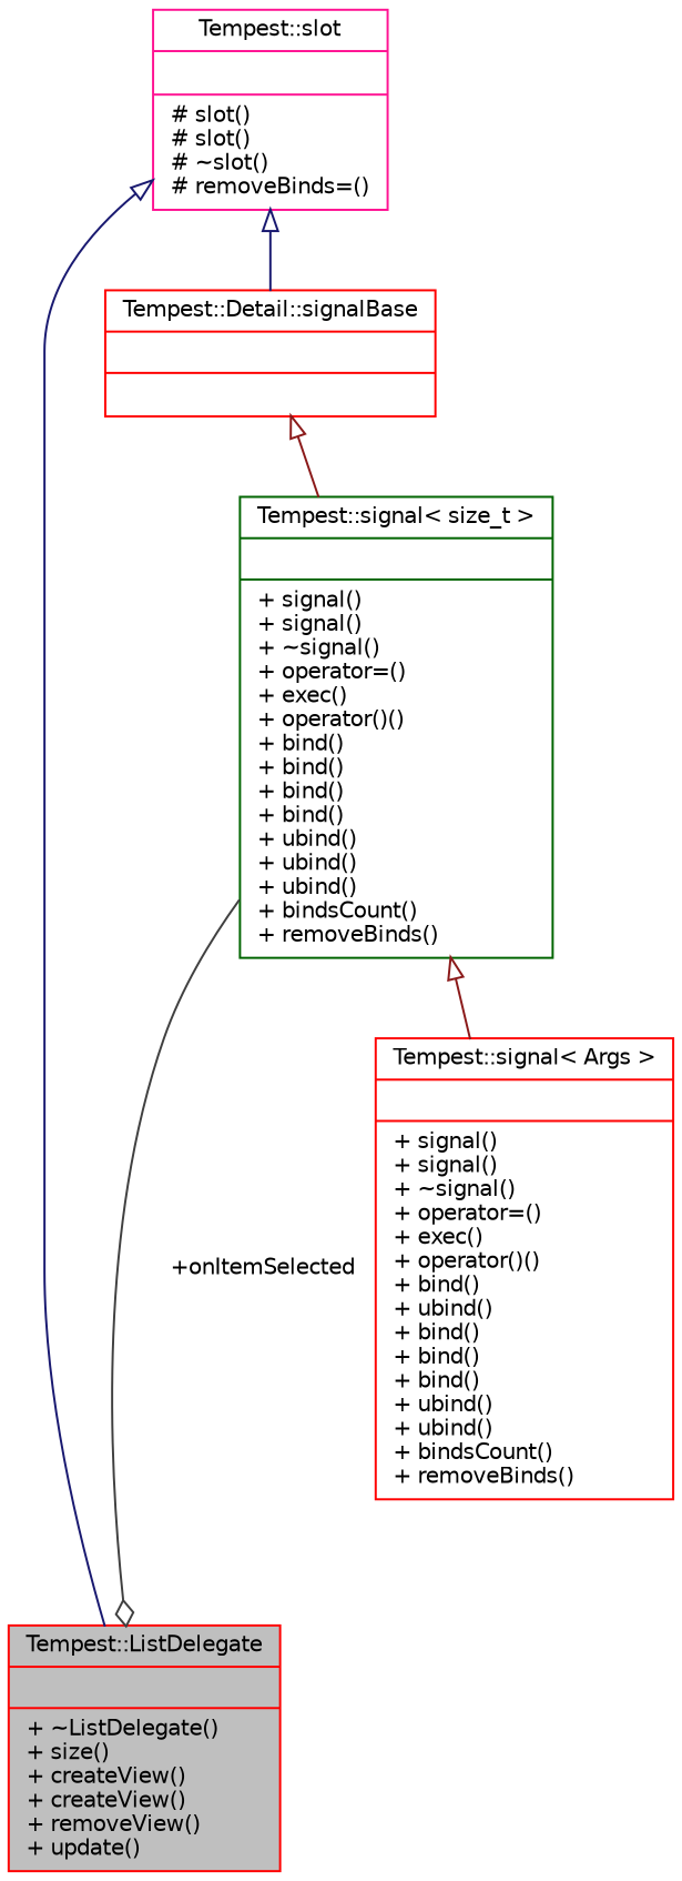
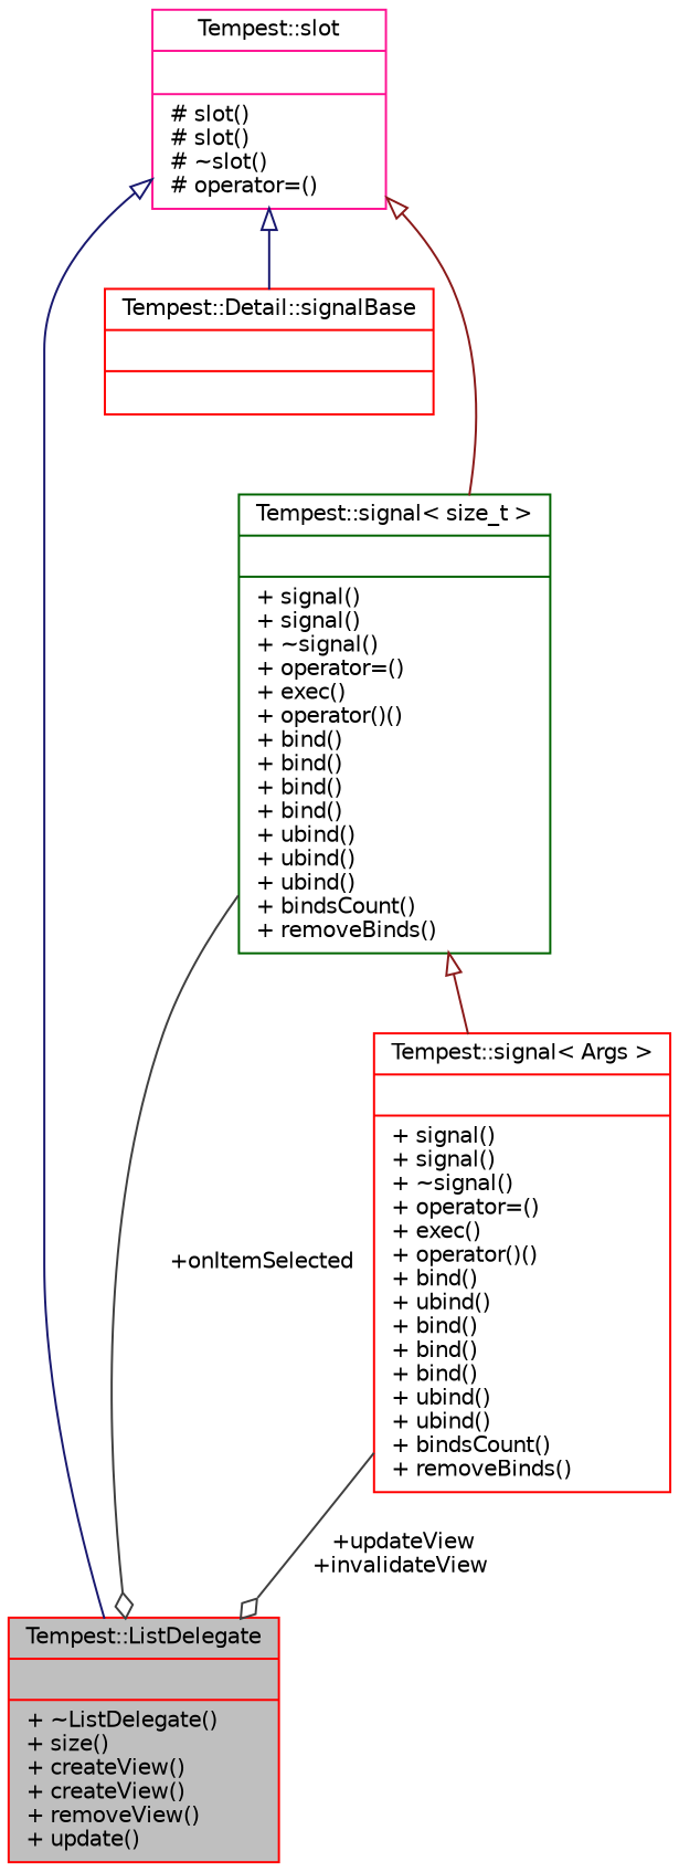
  digraph {
    node [color=red fillcolor=white fontname=Helvetica fontsize=10 shape=record style=filled]
    edge [arrowtail=onormal color=midnightblue dir=back fontname=Helvetica fontsize=10 labelfontname=Helvetica labelfontsize=10 style=solid]
    n1 [fillcolor=grey75 fontcolor=black height=0.2 label="{Tempest::ListDelegate\n||+ ~ListDelegate()\l+ size()\l+ createView()\l+ createView()\l+ removeView()\l+ update()\l}" width=0.4]
-   n2 [color=deeppink height=0.2 label="{Tempest::slot\n||# slot()\l# slot()\l# ~slot()\l# removeBinds=()\l}" width=0.4]
+   n2 [color=deeppink height=0.2 label="{Tempest::slot\n||# slot()\l# slot()\l# ~slot()\l# operator=()\l}" width=0.4]
    n3 [height=0.2 label="{Tempest::Detail::signalBase\n||}" width=0.4]
    n4 [color=darkgreen height=0.2 label="{Tempest::signal\< size_t \>\n||+ signal()\l+ signal()\l+ ~signal()\l+ operator=()\l+ exec()\l+ operator()()\l+ bind()\l+ bind()\l+ bind()\l+ bind()\l+ ubind()\l+ ubind()\l+ ubind()\l+ bindsCount()\l+ removeBinds()\l}" width=0.4]
    n5 [height=0.2 label="{Tempest::signal\< Args \>\n||+ signal()\l+ signal()\l+ ~signal()\l+ operator=()\l+ exec()\l+ operator()()\l+ bind()\l+ ubind()\l+ bind()\l+ bind()\l+ bind()\l+ ubind()\l+ ubind()\l+ bindsCount()\l+ removeBinds()\l}" width=0.4]
    n2 -> n1
    n2 -> n3
-   n3 -> n4 [color=firebrick4]
+   n2 -> n4 [color=firebrick4]
    n4 -> n1 [arrowhead=odiamond color=grey25 label=" +onItemSelected" arrowtail="" dir=""]
    n4 -> n5 [color=firebrick4]
+   n5 -> n1 [arrowhead=odiamond color=grey25 label=" +updateView\n+invalidateView" arrowtail="" dir=""]
  }
